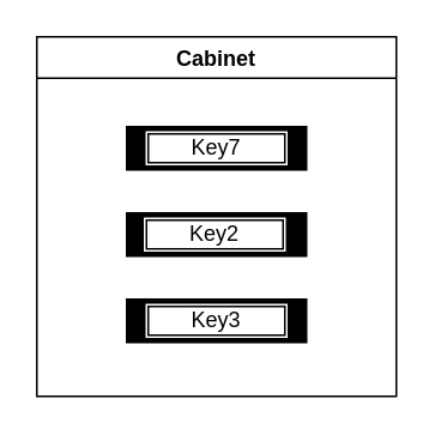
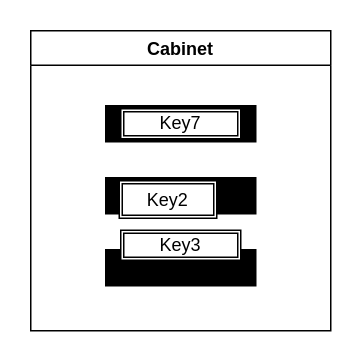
  <mxCell id="0" />
  <mxCell id="1" parent="0" />
  <mxCell id="2" value="Cabinet" style="swimlane;strokeColor=#000000;" vertex="1" parent="1"><mxGeometry x="20" y="20" width="200" height="200" as="geometry"><mxRectangle x="320" y="290" width="70" height="23" as="alternateBounds" /></mxGeometry></mxCell>
  <mxCell id="3" value="" style="shape=parallelMarker;direction=south;html=1;outlineConnect=0;fillColor=#000000;shadow=0;strokeColor=#000000;" vertex="1" parent="2"><mxGeometry x="50" y="50" width="100" height="120" as="geometry" /></mxCell>
  <mxCell id="4" value="Key7" style="shape=ext;double=1;rounded=0;whiteSpace=wrap;html=1;" vertex="1" parent="2"><mxGeometry x="60" y="52" width="80" height="20" as="geometry" /></mxCell>
- <mxCell id="5" value="Key2" style="shape=ext;double=1;rounded=0;whiteSpace=wrap;html=1;" vertex="1" parent="2"><mxGeometry x="59" y="100" width="80" height="20" as="geometry" /></mxCell>
- <mxCell id="6" value="Key3" style="shape=ext;double=1;rounded=0;whiteSpace=wrap;html=1;" vertex="1" parent="2"><mxGeometry x="60" y="148" width="80" height="20" as="geometry" /></mxCell>
+ <mxCell id="5" value="Key2" style="shape=ext;double=1;rounded=0;whiteSpace=wrap;html=1;" vertex="1" parent="2"><mxGeometry x="59" y="100" width="65" height="25" as="geometry" /></mxCell>
+ <mxCell id="6" value="Key3" style="shape=ext;double=1;rounded=0;whiteSpace=wrap;html=1;" vertex="1" parent="2"><mxGeometry x="60" y="133" width="80" height="20" as="geometry" /></mxCell>
